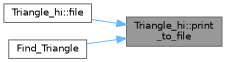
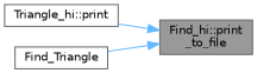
  digraph {
    rankdir=RL
    node [color=grey40 fillcolor=white fontname=Helvetica fontsize=10 shape=box style=filled]
    edge [color=steelblue1 dir=back fontname=Helvetica fontsize=10 labelfontname=Helvetica labelfontsize=10 style=solid]
-   n1 [color=gray40 fillcolor=grey60 fontcolor=black height=0.2 label="Triangle_hi::print\l_to_file" width=0.4]
-   n2 [height=0.2 label="Triangle_hi::file" width=0.4]
+   n1 [color=gray40 fillcolor=grey60 fontcolor=black height=0.2 label="Find_hi::print\l_to_file" width=0.4]
+   n2 [height=0.2 label="Triangle_hi::print" width=0.4]
    n3 [height=0.2 label=Find_Triangle width=0.4]
    n1 -> n2
    n1 -> n3
  }
